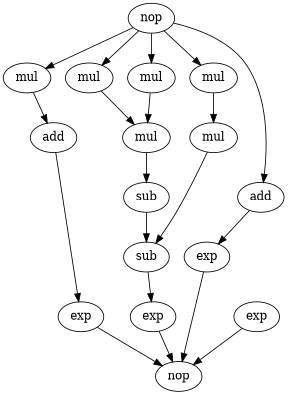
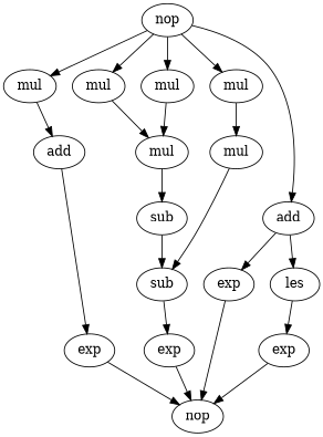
  strict digraph {
    node [area=2 delay=20 fontcolor=black mobility=0 style=empty tl=83 ts=1]
    n1 [label=exp mobility=42 ts=41]
    n2 [area=0 delay=0 label=nop tl=103 ts=103]
    n3 [label=exp mobility=62 ts=21]
    n4 [area=0 delay=0 label=nop tl=1]
    n5 [area=17 delay=30 label=mul tl=1]
    n6 [area=17 delay=30 label=mul tl=1]
    n7 [area=17 delay=30 label=mul mobility=32 tl=33]
    n8 [label=add mobility=42 tl=43]
    n9 [area=17 delay=30 label=mul mobility=11 tl=12]
    n10 [area=17 delay=30 label=mul tl=31 ts=31]
    n11 [label=add mobility=32 tl=63 ts=31]
+   n12 [area=1 label=les mobility=42 tl=63 ts=21]
    n13 [area=17 delay=30 label=mul mobility=11 tl=42 ts=31]
    n14 [label=exp mobility=32 ts=51]
    n15 [delay=11 label=sub tl=61 ts=61]
    n16 [delay=11 label=sub tl=72 ts=72]
    n17 [label=exp ts=83]
    n1 -> n2
    n3 -> n2
    n4 -> n5
    n4 -> n6
    n4 -> n7
    n4 -> n8
    n4 -> n9
    n5 -> n10
    n6 -> n10
    n7 -> n11
    n8 -> n3
+   n8 -> n12
    n9 -> n13
    n10 -> n15
    n11 -> n14
+   n12 -> n1
    n13 -> n16
    n14 -> n2
    n15 -> n16
    n16 -> n17
    n17 -> n2
  }
